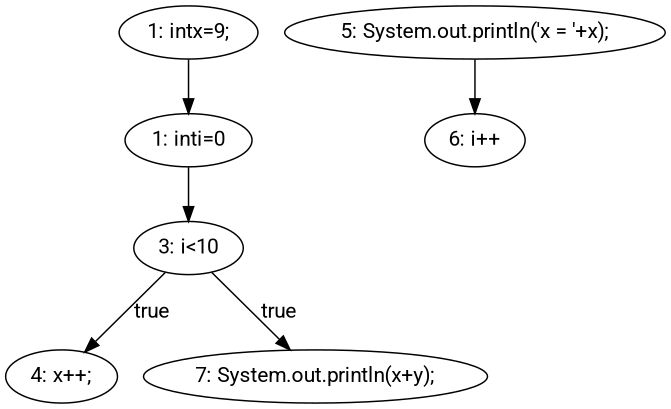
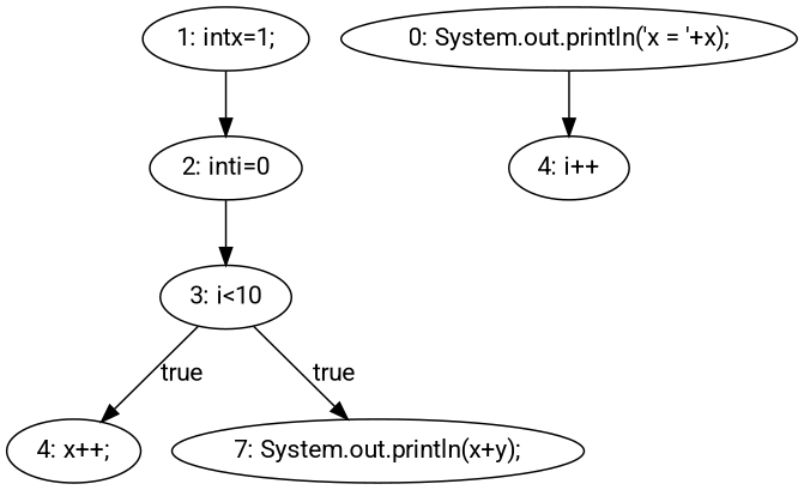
  digraph {
    fontname=Roboto
    node [fontname=Roboto]
    edge [fontname=Roboto]
-   n1 [label="1: intx=9;"]
-   n2 [label="1: inti=0"]
+   n1 [label="1: intx=1;"]
+   n2 [label="2: inti=0"]
    n3 [label="3: i<10"]
    n4 [label="4: x++;"]
    n5 [label="7: System.out.println(x+y);"]
-   n6 [label="5: System.out.println('x = '+x);"]
-   n7 [label="6: i++"]
+   n6 [label="0: System.out.println('x = '+x);"]
+   n7 [label="4: i++"]
    n1 -> n2
    n2 -> n3
    n3 -> n4 [label=true]
    n3 -> n5 [label=true]
    n6 -> n7
  }
